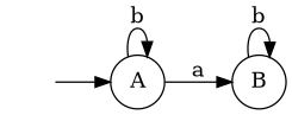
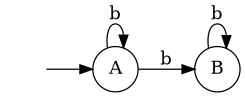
  digraph {
    rankdir=LR
    node [shape=circle]
    " " [color=white width=0]
    A
    B
    " " -> A
    A -> A [label=b]
-   A -> B [label=a]
+   A -> B [label=b]
    B -> B [label=b]
  }
